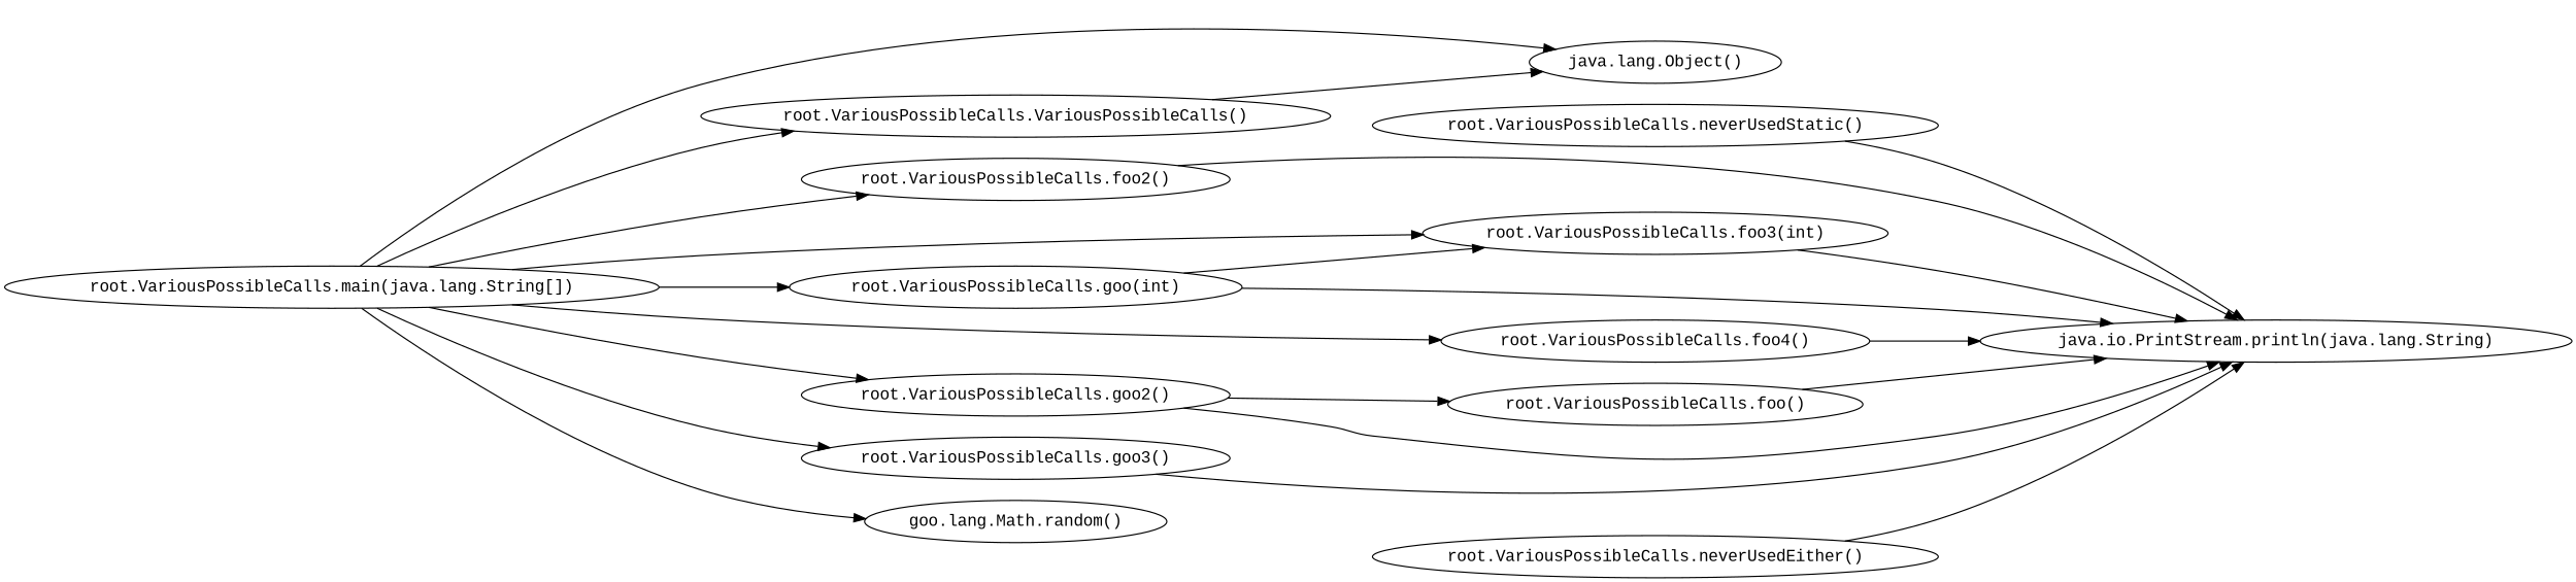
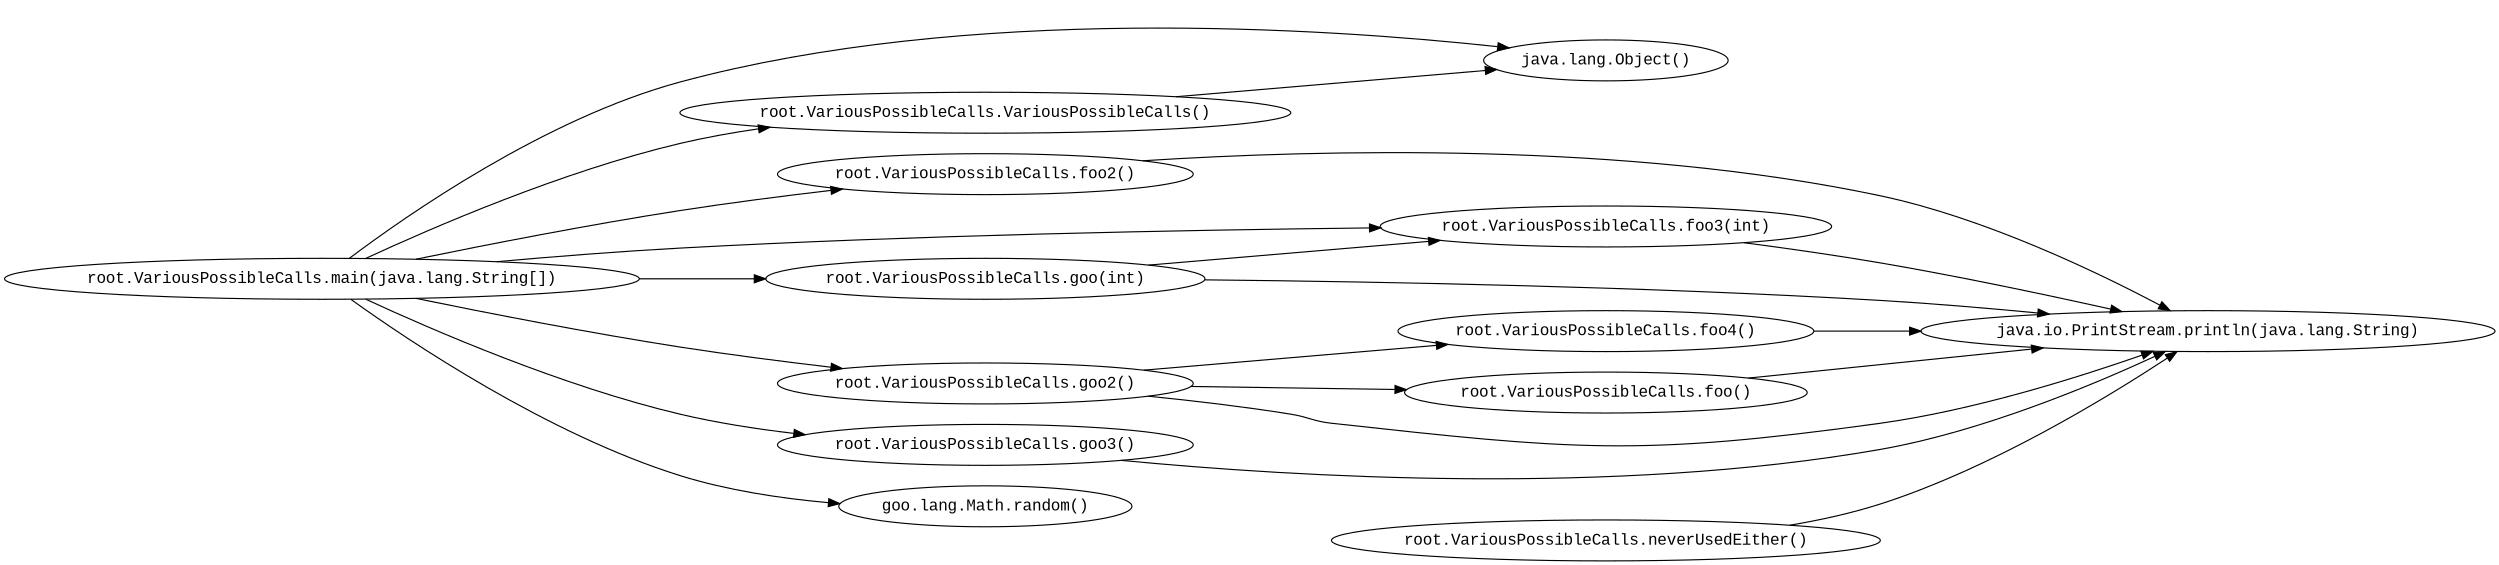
  digraph {
    fontname="Liberation Mono"
    rankdir=LR
    node [fontname="Liberation Mono"]
    edge [fontname="Liberation Mono"]
    n1 [label="root.VariousPossibleCalls.VariousPossibleCalls()"]
    n2 [label="java.lang.Object()"]
    n3 [label="root.VariousPossibleCalls.foo()"]
    n4 [label="java.io.PrintStream.println(java.lang.String)"]
    n5 [label="root.VariousPossibleCalls.foo2()"]
    n6 [label="root.VariousPossibleCalls.foo3(int)"]
    n7 [label="root.VariousPossibleCalls.foo4()"]
    n8 [label="root.VariousPossibleCalls.goo(int)"]
    n9 [label="root.VariousPossibleCalls.goo2()"]
    n10 [label="root.VariousPossibleCalls.goo3()"]
    n11 [label="root.VariousPossibleCalls.main(java.lang.String[])"]
    n12 [label="goo.lang.Math.random()"]
    n13 [label="root.VariousPossibleCalls.neverUsedEither()"]
-   n14 [label="root.VariousPossibleCalls.neverUsedStatic()"]
    n1 -> n2
    n3 -> n4
    n5 -> n4
    n6 -> n4
    n7 -> n4
    n8 -> n4
    n8 -> n6
    n9 -> n3
    n9 -> n4
    n10 -> n4
    n11 -> n1
    n11 -> n2
    n11 -> n5
    n11 -> n6
-   n11 -> n7
+   n9 -> n7
    n11 -> n8
    n11 -> n9
    n11 -> n10
    n11 -> n12
    n13 -> n4
-   n14 -> n4
  }
